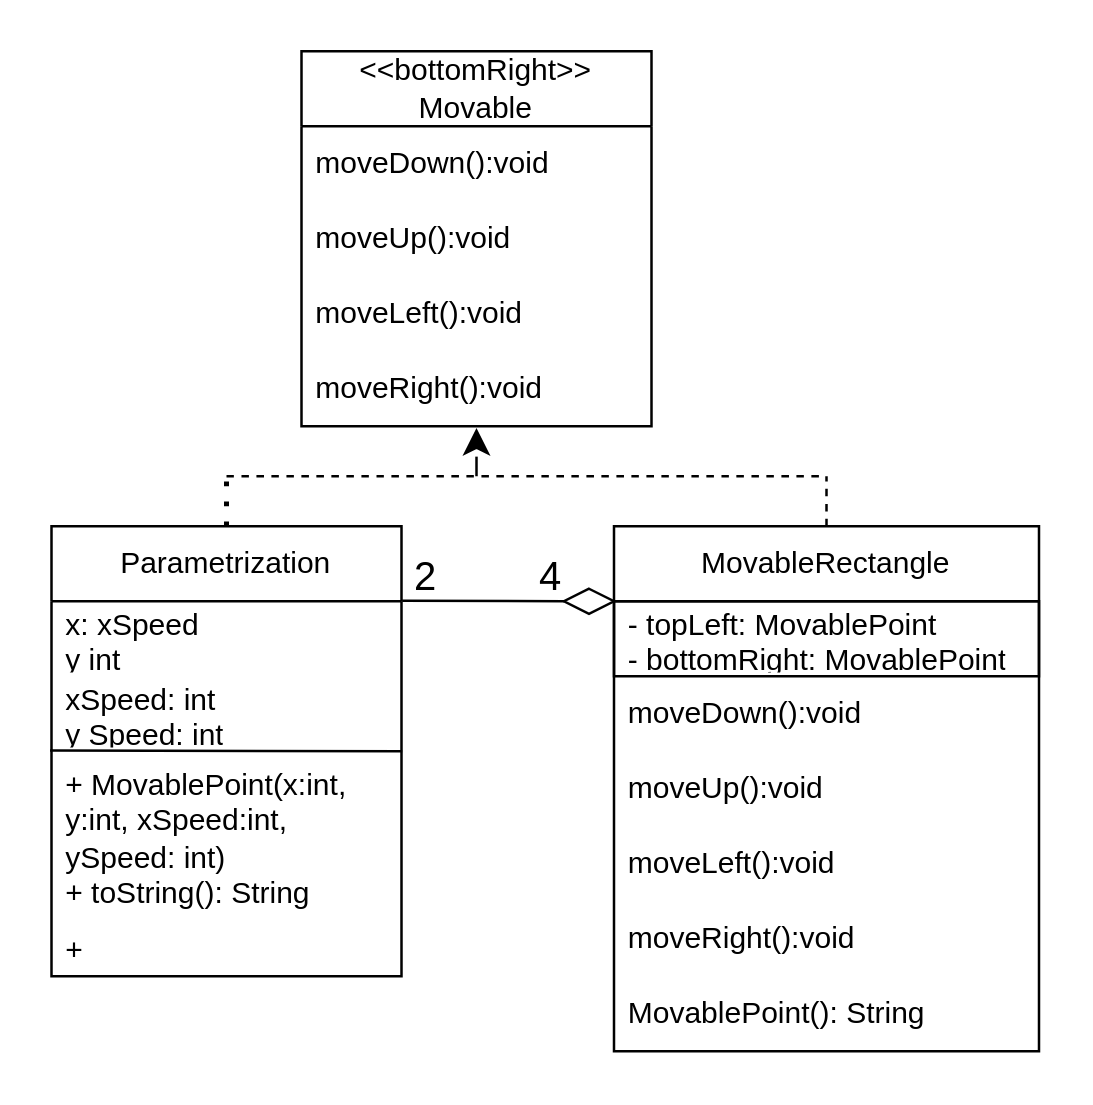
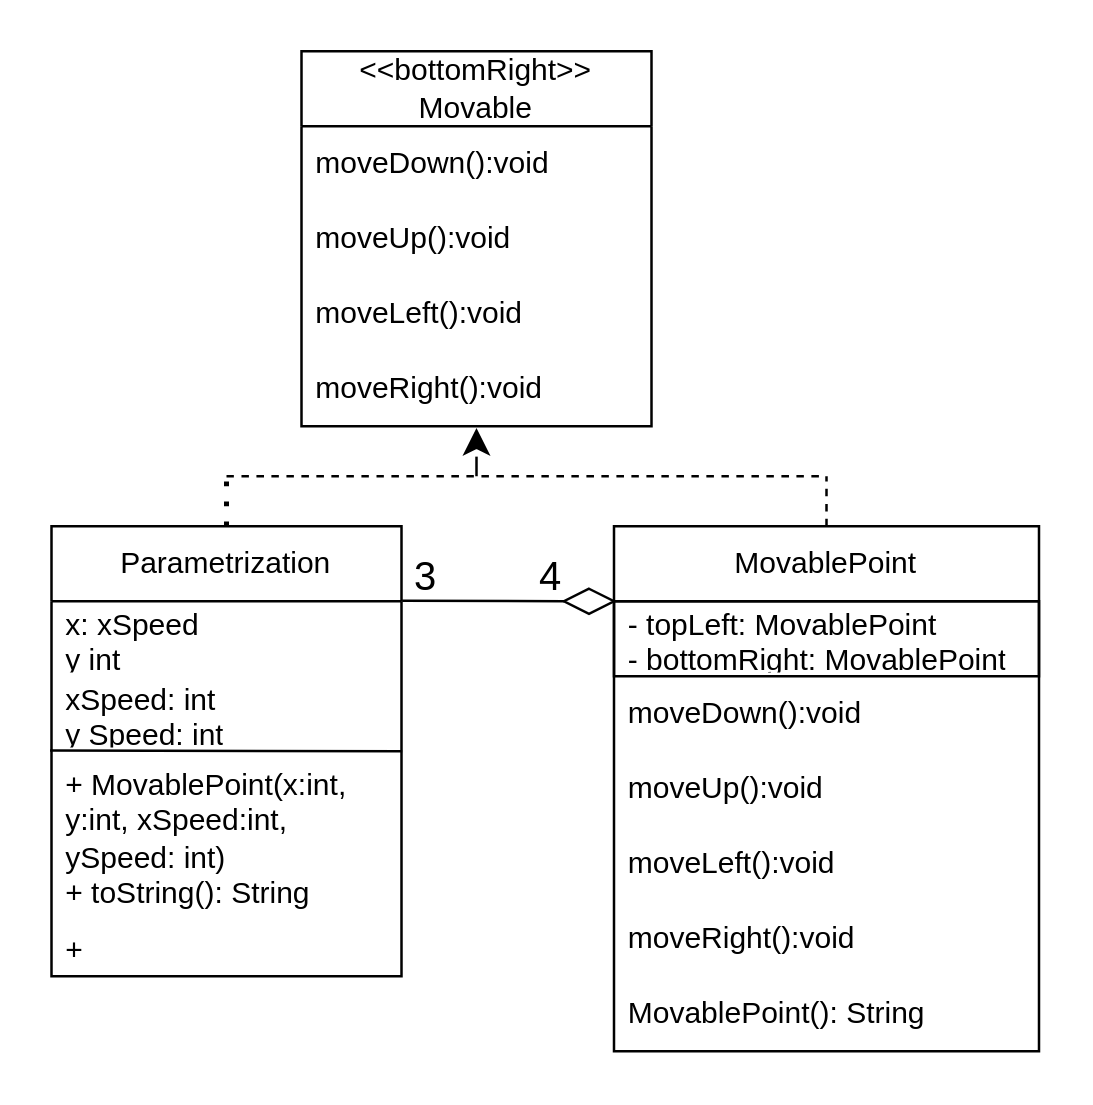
  <mxCell id="0" />
  <mxCell id="1" parent="0" />
  <mxCell id="2" value="&amp;lt;&amp;lt;bottomRight&amp;gt;&amp;gt; Movable" style="swimlane;fontStyle=0;childLayout=stackLayout;horizontal=1;startSize=30;horizontalStack=0;resizeParent=1;resizeParentMax=0;resizeLast=0;collapsible=1;marginBottom=0;whiteSpace=wrap;html=1;" vertex="1" parent="1"><mxGeometry x="120" y="20" width="140" height="150" as="geometry" /></mxCell>
  <mxCell id="3" value="moveDown():void" style="text;strokeColor=none;fillColor=none;align=left;verticalAlign=middle;spacingLeft=4;spacingRight=4;overflow=hidden;points=[[0,0.5],[1,0.5]];portConstraint=eastwest;rotatable=0;whiteSpace=wrap;html=1;" vertex="1" parent="2"><mxGeometry y="30" width="140" height="30" as="geometry" /></mxCell>
  <mxCell id="4" value="moveUp():void" style="text;strokeColor=none;fillColor=none;align=left;verticalAlign=middle;spacingLeft=4;spacingRight=4;overflow=hidden;points=[[0,0.5],[1,0.5]];portConstraint=eastwest;rotatable=0;whiteSpace=wrap;html=1;" vertex="1" parent="2"><mxGeometry y="60" width="140" height="30" as="geometry" /></mxCell>
  <mxCell id="5" value="moveLeft():void" style="text;strokeColor=none;fillColor=none;align=left;verticalAlign=middle;spacingLeft=4;spacingRight=4;overflow=hidden;points=[[0,0.5],[1,0.5]];portConstraint=eastwest;rotatable=0;whiteSpace=wrap;html=1;" vertex="1" parent="2"><mxGeometry y="90" width="140" height="30" as="geometry" /></mxCell>
  <mxCell id="6" value="moveRight():void" style="text;strokeColor=none;fillColor=none;align=left;verticalAlign=middle;spacingLeft=4;spacingRight=4;overflow=hidden;points=[[0,0.5],[1,0.5]];portConstraint=eastwest;rotatable=0;whiteSpace=wrap;html=1;" vertex="1" parent="2"><mxGeometry y="120" width="140" height="30" as="geometry" /></mxCell>
- <mxCell id="7" value="MovableRectangle" style="swimlane;fontStyle=0;childLayout=stackLayout;horizontal=1;startSize=30;horizontalStack=0;resizeParent=1;resizeParentMax=0;resizeLast=0;collapsible=1;marginBottom=0;whiteSpace=wrap;html=1;" vertex="1" parent="1"><mxGeometry x="245" y="210" width="170" height="210" as="geometry" /></mxCell>
+ <mxCell id="7" value="MovablePoint" style="swimlane;fontStyle=0;childLayout=stackLayout;horizontal=1;startSize=30;horizontalStack=0;resizeParent=1;resizeParentMax=0;resizeLast=0;collapsible=1;marginBottom=0;whiteSpace=wrap;html=1;" vertex="1" parent="1"><mxGeometry x="245" y="210" width="170" height="210" as="geometry" /></mxCell>
  <mxCell id="8" value="- topLeft: MovablePoint&lt;div&gt;- bottomRight: MovablePoint&lt;/div&gt;" style="text;strokeColor=default;fillColor=none;align=left;verticalAlign=middle;spacingLeft=4;spacingRight=4;overflow=hidden;points=[[0,0.5],[1,0.5]];portConstraint=eastwest;rotatable=0;whiteSpace=wrap;html=1;" vertex="1" parent="7"><mxGeometry y="30" width="170" height="30" as="geometry" /></mxCell>
  <mxCell id="9" value="moveDown():void" style="text;strokeColor=none;fillColor=none;align=left;verticalAlign=middle;spacingLeft=4;spacingRight=4;overflow=hidden;points=[[0,0.5],[1,0.5]];portConstraint=eastwest;rotatable=0;whiteSpace=wrap;html=1;" vertex="1" parent="7"><mxGeometry y="60" width="170" height="30" as="geometry" /></mxCell>
  <mxCell id="10" value="moveUp():void" style="text;strokeColor=none;fillColor=none;align=left;verticalAlign=middle;spacingLeft=4;spacingRight=4;overflow=hidden;points=[[0,0.5],[1,0.5]];portConstraint=eastwest;rotatable=0;whiteSpace=wrap;html=1;" vertex="1" parent="7"><mxGeometry y="90" width="170" height="30" as="geometry" /></mxCell>
  <mxCell id="11" value="moveLeft():void" style="text;strokeColor=none;fillColor=none;align=left;verticalAlign=middle;spacingLeft=4;spacingRight=4;overflow=hidden;points=[[0,0.5],[1,0.5]];portConstraint=eastwest;rotatable=0;whiteSpace=wrap;html=1;" vertex="1" parent="7"><mxGeometry y="120" width="170" height="30" as="geometry" /></mxCell>
  <mxCell id="12" value="moveRight():void" style="text;strokeColor=none;fillColor=none;align=left;verticalAlign=middle;spacingLeft=4;spacingRight=4;overflow=hidden;points=[[0,0.5],[1,0.5]];portConstraint=eastwest;rotatable=0;whiteSpace=wrap;html=1;" vertex="1" parent="7"><mxGeometry y="150" width="170" height="30" as="geometry" /></mxCell>
  <mxCell id="13" value="MovablePoint(): String" style="text;strokeColor=none;fillColor=none;align=left;verticalAlign=middle;spacingLeft=4;spacingRight=4;overflow=hidden;points=[[0,0.5],[1,0.5]];portConstraint=eastwest;rotatable=0;whiteSpace=wrap;html=1;" vertex="1" parent="7"><mxGeometry y="180" width="170" height="30" as="geometry" /></mxCell>
  <mxCell id="14" value="Parametrization" style="swimlane;fontStyle=0;childLayout=stackLayout;horizontal=1;startSize=30;horizontalStack=0;resizeParent=1;resizeParentMax=0;resizeLast=0;collapsible=1;marginBottom=0;whiteSpace=wrap;html=1;" vertex="1" parent="1"><mxGeometry x="20" y="210" width="140" height="180" as="geometry" /></mxCell>
  <mxCell id="15" value="x: xSpeed&lt;div&gt;y int&lt;/div&gt;" style="text;strokeColor=none;fillColor=none;align=left;verticalAlign=middle;spacingLeft=4;spacingRight=4;overflow=hidden;points=[[0,0.5],[1,0.5]];portConstraint=eastwest;rotatable=0;whiteSpace=wrap;html=1;" vertex="1" parent="14"><mxGeometry y="30" width="140" height="30" as="geometry" /></mxCell>
  <mxCell id="16" value="xSpeed: int&lt;div&gt;y Speed: int&lt;/div&gt;" style="text;strokeColor=none;fillColor=none;align=left;verticalAlign=middle;spacingLeft=4;spacingRight=4;overflow=hidden;points=[[0,0.5],[1,0.5]];portConstraint=eastwest;rotatable=0;whiteSpace=wrap;html=1;" vertex="1" parent="14"><mxGeometry y="60" width="140" height="30" as="geometry" /></mxCell>
  <mxCell id="17" value="+ MovablePoint(x:int, y:int, xSpeed:int, ySpeed: int)&lt;div&gt;+ toString(): String&lt;/div&gt;" style="text;strokeColor=none;fillColor=none;align=left;verticalAlign=middle;spacingLeft=4;spacingRight=4;overflow=hidden;points=[[0,0.5],[1,0.5]];portConstraint=eastwest;rotatable=0;whiteSpace=wrap;html=1;" vertex="1" parent="14"><mxGeometry y="90" width="140" height="70" as="geometry" /></mxCell>
  <mxCell id="18" value="" style="endArrow=none;html=1;rounded=0;fontSize=12;startSize=8;endSize=8;curved=1;exitX=-0.004;exitY=0.99;exitDx=0;exitDy=0;exitPerimeter=0;entryX=1.002;entryY=0;entryDx=0;entryDy=0;entryPerimeter=0;" edge="1" parent="14" source="16" target="17"><mxGeometry width="50" height="50" relative="1" as="geometry"><mxPoint x="240" y="30" as="sourcePoint" /><mxPoint x="290" y="-20" as="targetPoint" /></mxGeometry></mxCell>
  <mxCell id="19" value="+ SpeedTest():moveDown" style="text;strokeColor=none;fillColor=none;align=left;verticalAlign=middle;spacingLeft=4;spacingRight=4;overflow=hidden;points=[[0,0.5],[1,0.5]];portConstraint=eastwest;rotatable=0;whiteSpace=wrap;html=1;" vertex="1" parent="14"><mxGeometry y="160" width="140" height="20" as="geometry" /></mxCell>
  <mxCell id="20" value="" style="endArrow=none;html=1;rounded=0;fontSize=12;startSize=8;endSize=8;curved=1;exitX=1.002;exitY=-0.006;exitDx=0;exitDy=0;exitPerimeter=0;" edge="1" parent="1" source="15" target="21"><mxGeometry width="50" height="50" relative="1" as="geometry"><mxPoint x="160" y="300" as="sourcePoint" /><mxPoint x="210" y="240" as="targetPoint" /></mxGeometry></mxCell>
  <mxCell id="21" value="" style="rhombus;whiteSpace=wrap;html=1;" vertex="1" parent="1"><mxGeometry x="225" y="235" width="20" height="10" as="geometry" /></mxCell>
- <mxCell id="22" value="2" style="text;strokeColor=none;fillColor=none;html=1;align=center;verticalAlign=middle;whiteSpace=wrap;rounded=0;fontSize=16;" vertex="1" parent="1"><mxGeometry x="140" y="215" width="60" height="30" as="geometry" /></mxCell>
+ <mxCell id="22" value="3" style="text;strokeColor=none;fillColor=none;html=1;align=center;verticalAlign=middle;whiteSpace=wrap;rounded=0;fontSize=16;" vertex="1" parent="1"><mxGeometry x="140" y="215" width="60" height="30" as="geometry" /></mxCell>
  <mxCell id="23" value="4" style="text;strokeColor=none;fillColor=none;html=1;align=center;verticalAlign=middle;whiteSpace=wrap;rounded=0;fontSize=16;" vertex="1" parent="1"><mxGeometry x="190" y="215" width="60" height="30" as="geometry" /></mxCell>
  <mxCell id="24" value="" style="endArrow=none;dashed=1;html=1;dashPattern=1 3;strokeWidth=2;rounded=0;fontSize=12;startSize=8;endSize=8;curved=1;exitX=0.5;exitY=0;exitDx=0;exitDy=0;" edge="1" parent="1" source="14"><mxGeometry width="50" height="50" relative="1" as="geometry"><mxPoint x="160" y="210" as="sourcePoint" /><mxPoint x="90" y="190" as="targetPoint" /></mxGeometry></mxCell>
  <mxCell id="25" value="" style="endArrow=none;dashed=1;html=1;rounded=0;fontSize=12;startSize=8;endSize=8;curved=1;exitX=0.5;exitY=0;exitDx=0;exitDy=0;" edge="1" parent="1" source="7"><mxGeometry width="50" height="50" relative="1" as="geometry"><mxPoint x="160" y="210" as="sourcePoint" /><mxPoint x="330" y="190" as="targetPoint" /></mxGeometry></mxCell>
  <mxCell id="26" value="" style="endArrow=none;dashed=1;html=1;rounded=0;fontSize=12;startSize=8;endSize=8;curved=1;" edge="1" parent="1"><mxGeometry width="50" height="50" relative="1" as="geometry"><mxPoint x="90" y="190" as="sourcePoint" /><mxPoint x="330" y="190" as="targetPoint" /></mxGeometry></mxCell>
  <mxCell id="27" value="" style="endArrow=classic;html=1;rounded=0;fontSize=12;startSize=8;endSize=8;curved=1;dashed=1;dashPattern=8 8;entryX=0.5;entryY=1.022;entryDx=0;entryDy=0;entryPerimeter=0;" edge="1" parent="1" target="6"><mxGeometry width="50" height="50" relative="1" as="geometry"><mxPoint x="190" y="190" as="sourcePoint" /><mxPoint x="210" y="160" as="targetPoint" /></mxGeometry></mxCell>
